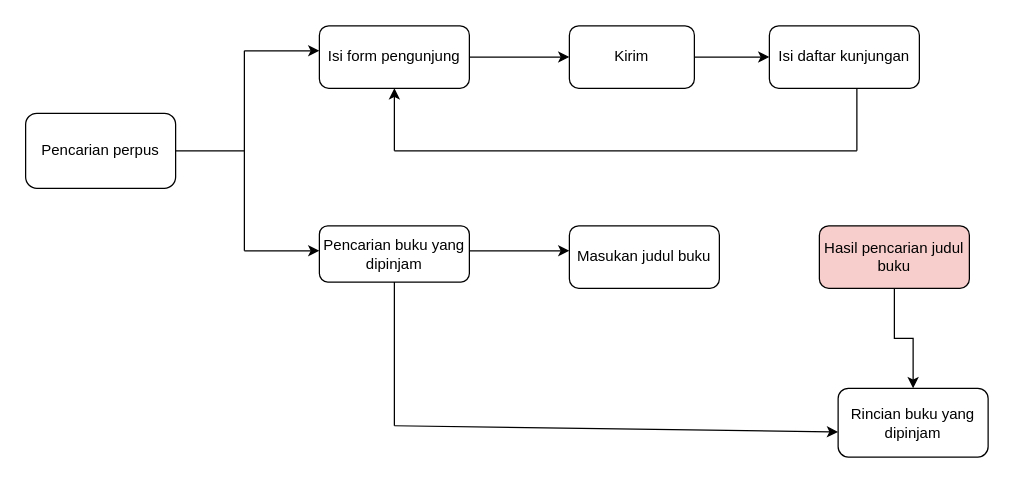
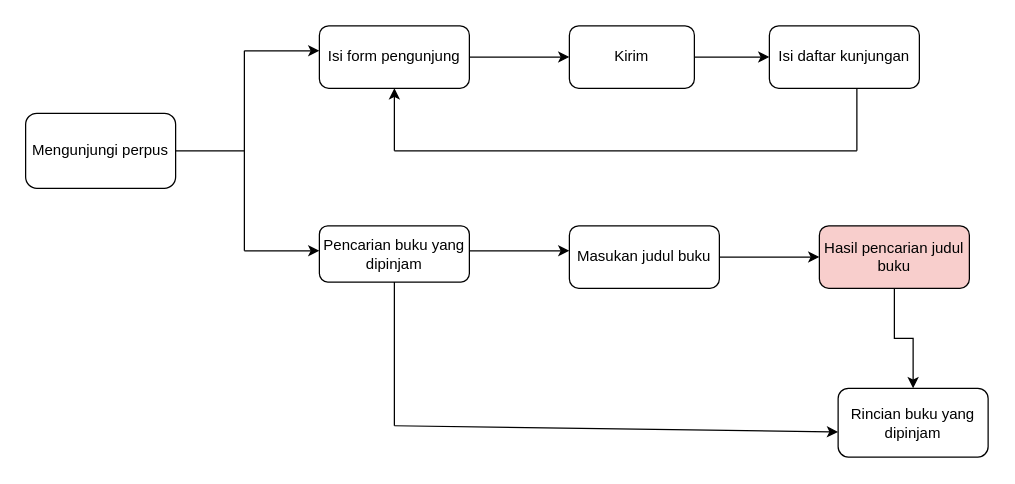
  <mxCell id="0" />
  <mxCell id="1" parent="0" />
  <mxCell id="2" value="" style="edgeStyle=orthogonalEdgeStyle;rounded=0;orthogonalLoop=1;jettySize=auto;html=1;" edge="1" parent="1" source="3" target="10"><mxGeometry relative="1" as="geometry" /></mxCell>
  <mxCell id="3" value="Isi form pengunjung" style="whiteSpace=wrap;html=1;rounded=1;" vertex="1" parent="1"><mxGeometry x="255" y="20" width="120" height="50" as="geometry" /></mxCell>
  <mxCell id="4" value="Isi daftar kunjungan" style="whiteSpace=wrap;html=1;rounded=1;" vertex="1" parent="1"><mxGeometry x="615" y="20" width="120" height="50" as="geometry" /></mxCell>
- <mxCell id="5" value="Pencarian perpus" style="whiteSpace=wrap;html=1;rounded=1;" vertex="1" parent="1"><mxGeometry x="20" y="90" width="120" height="60" as="geometry" /></mxCell>
+ <mxCell id="5" value="Mengunjungi perpus" style="whiteSpace=wrap;html=1;rounded=1;" vertex="1" parent="1"><mxGeometry x="20" y="90" width="120" height="60" as="geometry" /></mxCell>
  <mxCell id="6" value="" style="endArrow=none;html=1;rounded=0;" edge="1" parent="1"><mxGeometry width="50" height="50" relative="1" as="geometry"><mxPoint x="140" y="120" as="sourcePoint" /><mxPoint x="195" y="120" as="targetPoint" /></mxGeometry></mxCell>
  <mxCell id="7" value="" style="endArrow=none;html=1;rounded=0;" edge="1" parent="1"><mxGeometry width="50" height="50" relative="1" as="geometry"><mxPoint x="195" y="200" as="sourcePoint" /><mxPoint x="195" y="40" as="targetPoint" /></mxGeometry></mxCell>
  <mxCell id="8" value="" style="endArrow=classic;html=1;rounded=0;" edge="1" parent="1"><mxGeometry width="50" height="50" relative="1" as="geometry"><mxPoint x="195" y="40" as="sourcePoint" /><mxPoint x="255" y="40" as="targetPoint" /></mxGeometry></mxCell>
  <mxCell id="9" value="" style="edgeStyle=orthogonalEdgeStyle;rounded=0;orthogonalLoop=1;jettySize=auto;html=1;" edge="1" parent="1" source="10" target="4"><mxGeometry relative="1" as="geometry" /></mxCell>
  <mxCell id="10" value="Kirim" style="whiteSpace=wrap;html=1;rounded=1;" vertex="1" parent="1"><mxGeometry x="455" y="20" width="100" height="50" as="geometry" /></mxCell>
  <mxCell id="11" value="" style="endArrow=none;html=1;rounded=0;" edge="1" parent="1"><mxGeometry width="50" height="50" relative="1" as="geometry"><mxPoint x="315" y="120" as="sourcePoint" /><mxPoint x="685" y="120" as="targetPoint" /></mxGeometry></mxCell>
  <mxCell id="12" value="" style="endArrow=none;html=1;rounded=0;" edge="1" parent="1"><mxGeometry width="50" height="50" relative="1" as="geometry"><mxPoint x="685" y="120" as="sourcePoint" /><mxPoint x="685" y="70" as="targetPoint" /></mxGeometry></mxCell>
  <mxCell id="13" value="" style="endArrow=classic;html=1;rounded=0;" edge="1" parent="1"><mxGeometry width="50" height="50" relative="1" as="geometry"><mxPoint x="315" y="120" as="sourcePoint" /><mxPoint x="315" y="70" as="targetPoint" /></mxGeometry></mxCell>
  <mxCell id="14" value="" style="endArrow=classic;html=1;rounded=0;" edge="1" parent="1"><mxGeometry width="50" height="50" relative="1" as="geometry"><mxPoint x="195" y="200" as="sourcePoint" /><mxPoint x="255" y="200" as="targetPoint" /></mxGeometry></mxCell>
  <mxCell id="15" value="Pencarian buku yang dipinjam" style="whiteSpace=wrap;html=1;rounded=1;" vertex="1" parent="1"><mxGeometry x="255" y="180" width="120" height="45" as="geometry" /></mxCell>
+ <mxCell id="16" value="" style="edgeStyle=orthogonalEdgeStyle;rounded=0;orthogonalLoop=1;jettySize=auto;html=1;" edge="1" parent="1" source="17" target="20"><mxGeometry relative="1" as="geometry" /></mxCell>
  <mxCell id="17" value="Masukan judul buku" style="whiteSpace=wrap;html=1;rounded=1;" vertex="1" parent="1"><mxGeometry x="455" y="180" width="120" height="50" as="geometry" /></mxCell>
  <mxCell id="18" value="" style="endArrow=classic;html=1;rounded=0;" edge="1" parent="1"><mxGeometry width="50" height="50" relative="1" as="geometry"><mxPoint x="375" y="200" as="sourcePoint" /><mxPoint x="455" y="200" as="targetPoint" /></mxGeometry></mxCell>
  <mxCell id="19" value="" style="edgeStyle=orthogonalEdgeStyle;rounded=0;orthogonalLoop=1;jettySize=auto;html=1;" edge="1" parent="1" source="20" target="22"><mxGeometry relative="1" as="geometry" /></mxCell>
  <mxCell id="20" value="Hasil pencarian judul buku" style="whiteSpace=wrap;html=1;rounded=1;fillColor=#f8cecc;" vertex="1" parent="1"><mxGeometry x="655" y="180" width="120" height="50" as="geometry" /></mxCell>
  <mxCell id="21" style="edgeStyle=orthogonalEdgeStyle;rounded=0;orthogonalLoop=1;jettySize=auto;html=1;exitX=0.5;exitY=1;exitDx=0;exitDy=0;" edge="1" parent="1" source="20" target="20"><mxGeometry relative="1" as="geometry" /></mxCell>
  <mxCell id="22" value="Rincian buku yang dipinjam" style="whiteSpace=wrap;html=1;rounded=1;" vertex="1" parent="1"><mxGeometry x="670" y="310" width="120" height="55" as="geometry" /></mxCell>
  <mxCell id="23" value="" style="endArrow=none;html=1;rounded=0;" edge="1" parent="1"><mxGeometry width="50" height="50" relative="1" as="geometry"><mxPoint x="315" y="340" as="sourcePoint" /><mxPoint x="315" y="225" as="targetPoint" /></mxGeometry></mxCell>
  <mxCell id="24" value="" style="endArrow=classic;html=1;rounded=0;entryX=0;entryY=0.636;entryDx=0;entryDy=0;entryPerimeter=0;" edge="1" parent="1" target="22"><mxGeometry width="50" height="50" relative="1" as="geometry"><mxPoint x="315" y="340" as="sourcePoint" /><mxPoint x="365" y="290" as="targetPoint" /></mxGeometry></mxCell>
